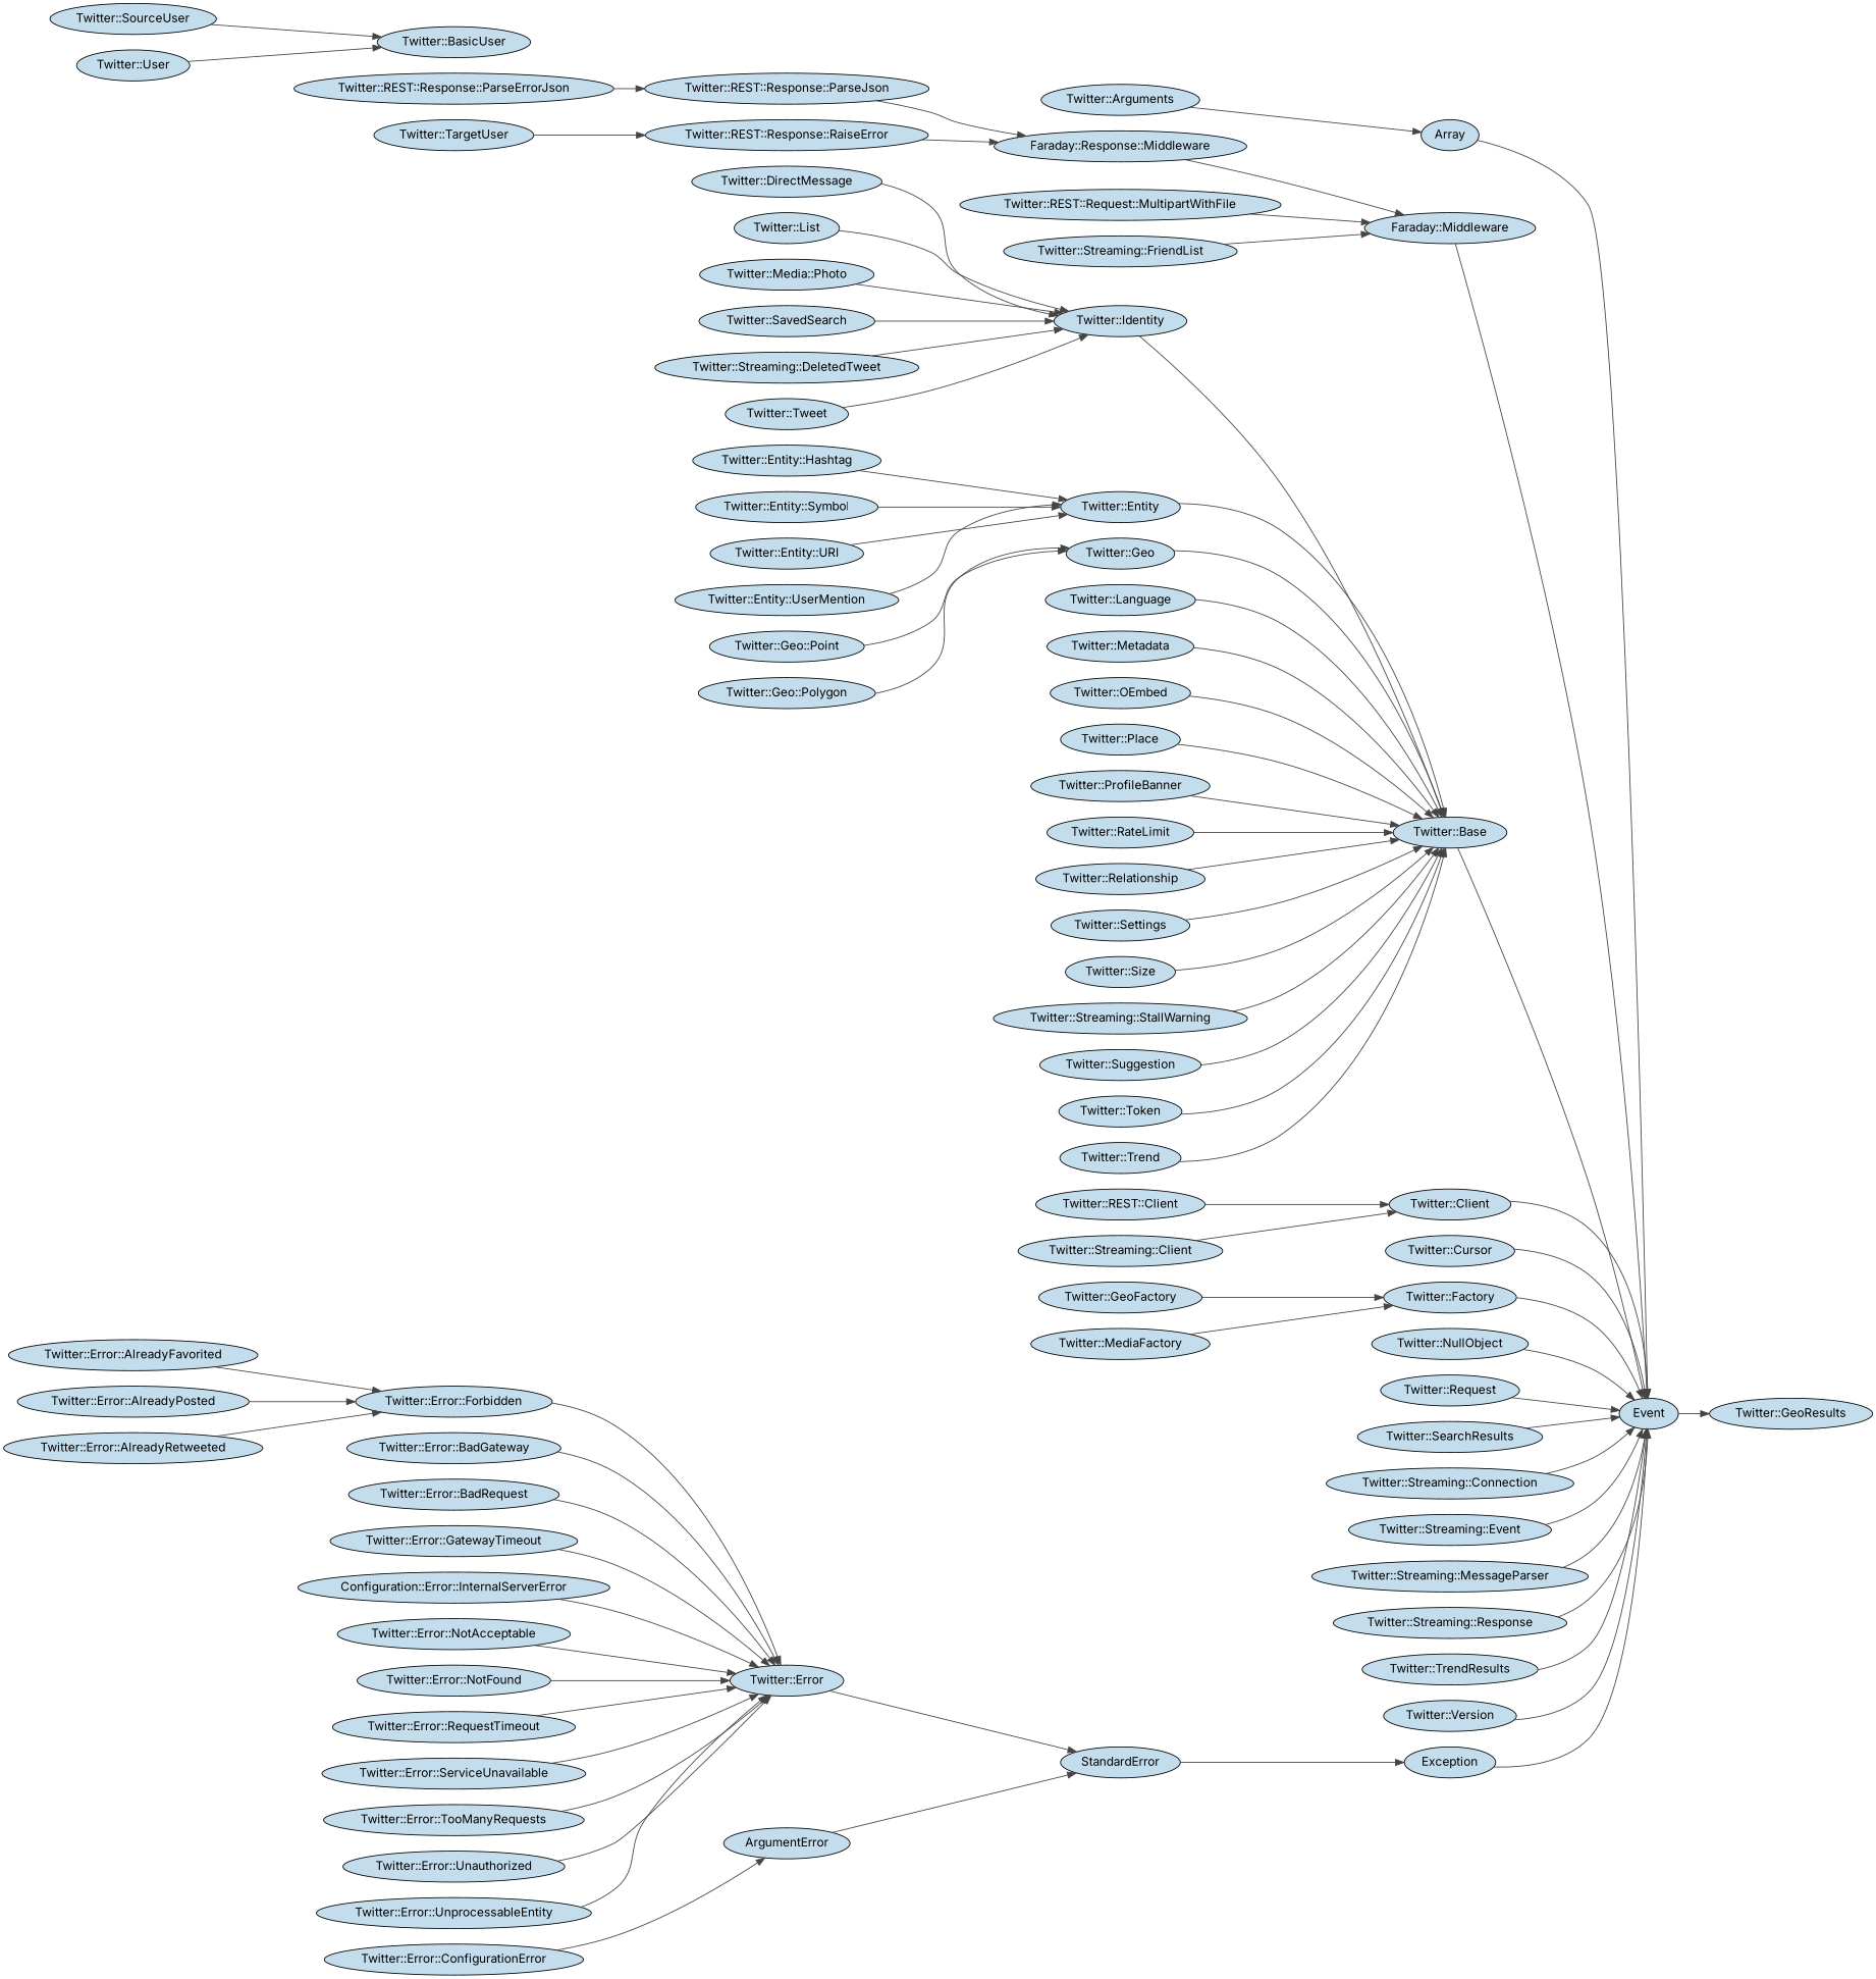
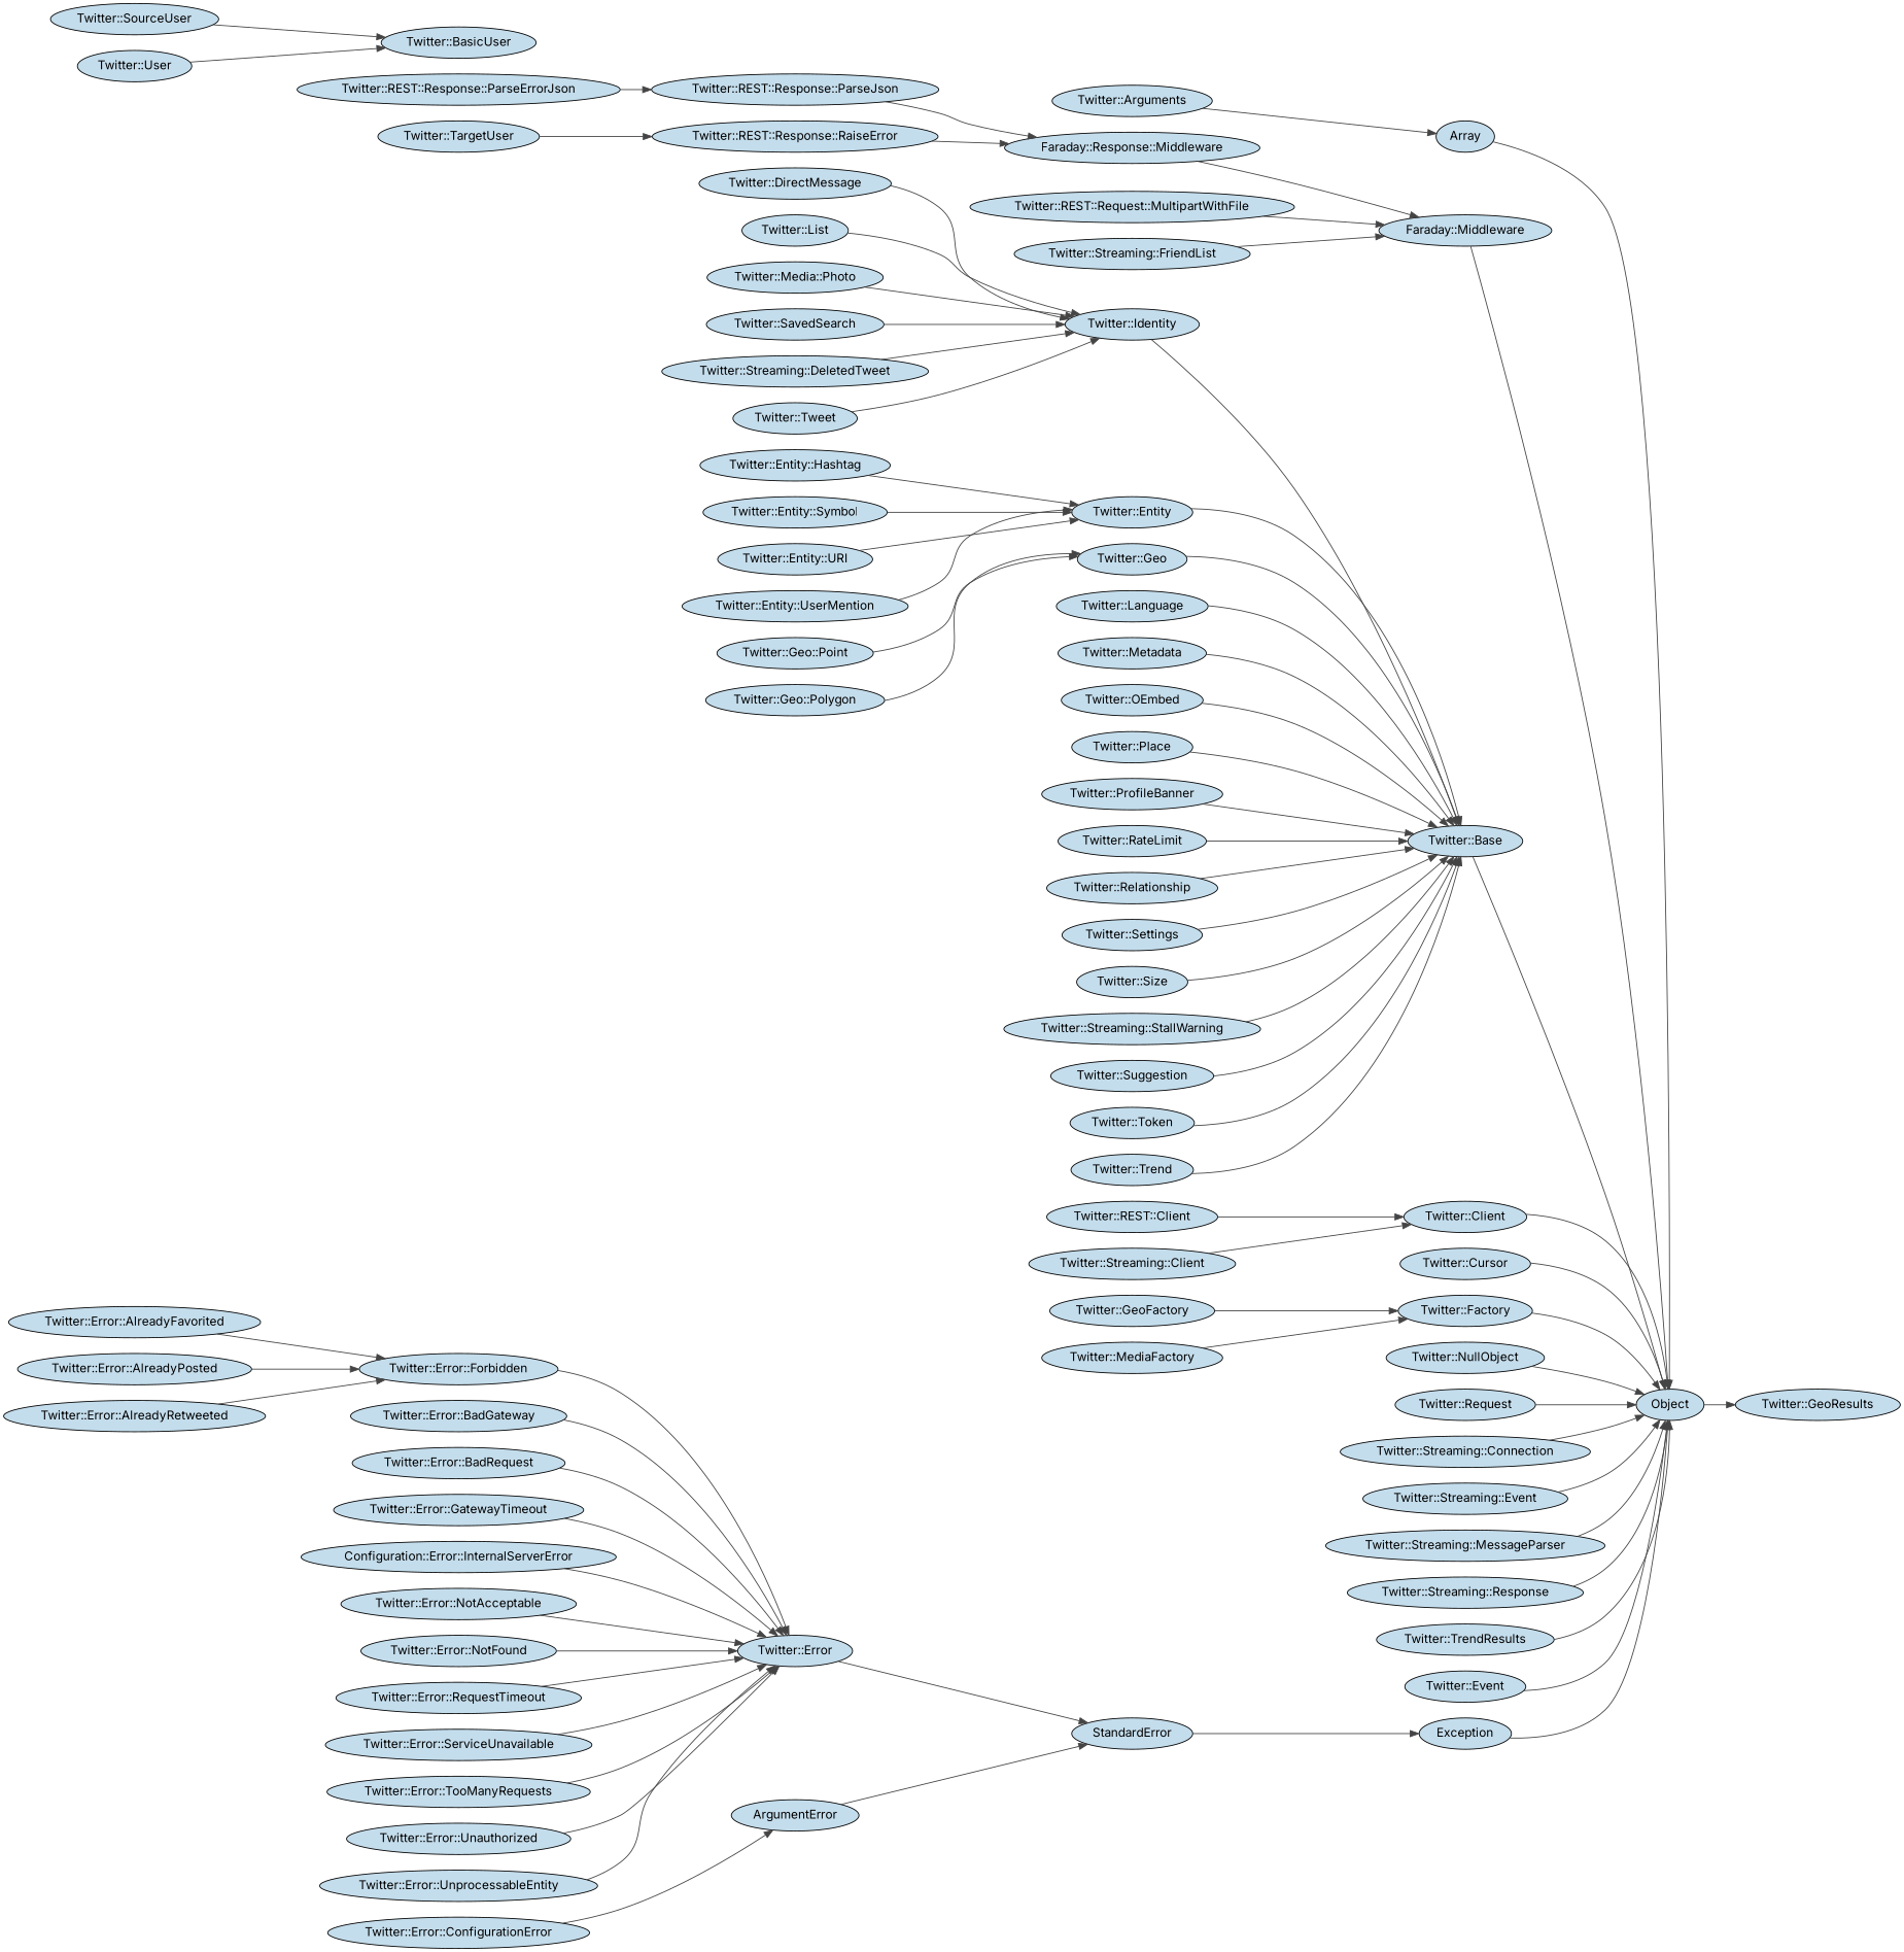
  digraph {
    fontname=Inter
    rankdir=LR
    node [fillcolor="#c4ddec" fontname=Inter style=filled]
    edge [color="#444444" fontname=Inter]
    n1 [label=ArgumentError]
    n2 [label=StandardError]
    n3 [label=Exception]
    n4 [label=Array]
-   Object [label=Event]
+   Object
    n6 [label="Twitter::GeoResults"]
    n7 [label="Faraday::Middleware"]
    n8 [label="Faraday::Response::Middleware"]
    n9 [label="Twitter::Arguments"]
    n10 [label="Twitter::Base"]
    n11 [label="Twitter::BasicUser"]
    n12 [label="Twitter::Identity"]
    n13 [label="Twitter::Client"]
    n14 [label="Twitter::Cursor"]
    n15 [label="Twitter::DirectMessage"]
    n16 [label="Twitter::Entity"]
    n17 [label="Twitter::Entity::Hashtag"]
    n18 [label="Twitter::Entity::Symbol"]
    n19 [label="Twitter::Entity::URI"]
    n20 [label="Twitter::Entity::UserMention"]
    n21 [label="Twitter::Error"]
    n22 [label="Twitter::Error::AlreadyFavorited"]
    n23 [label="Twitter::Error::Forbidden"]
    n24 [label="Twitter::Error::AlreadyPosted"]
    n25 [label="Twitter::Error::AlreadyRetweeted"]
    n26 [label="Twitter::Error::BadGateway"]
    n27 [label="Twitter::Error::BadRequest"]
    n28 [label="Twitter::Error::ConfigurationError"]
    n29 [label="Twitter::Error::GatewayTimeout"]
    n30 [label="Configuration::Error::InternalServerError"]
    n31 [label="Twitter::Error::NotAcceptable"]
    n32 [label="Twitter::Error::NotFound"]
    n33 [label="Twitter::Error::RequestTimeout"]
    n34 [label="Twitter::Error::ServiceUnavailable"]
    n35 [label="Twitter::Error::TooManyRequests"]
    n36 [label="Twitter::Error::Unauthorized"]
    n37 [label="Twitter::Error::UnprocessableEntity"]
    n38 [label="Twitter::Factory"]
    n39 [label="Twitter::Geo"]
    n40 [label="Twitter::GeoFactory"]
    n41 [label="Twitter::Geo::Point"]
    n42 [label="Twitter::Geo::Polygon"]
    n43 [label="Twitter::Language"]
    n44 [label="Twitter::List"]
    n45 [label="Twitter::MediaFactory"]
    n46 [label="Twitter::Media::Photo"]
    n47 [label="Twitter::Metadata"]
    n48 [label="Twitter::NullObject"]
    n49 [label="Twitter::OEmbed"]
    n50 [label="Twitter::Place"]
    n51 [label="Twitter::ProfileBanner"]
    n52 [label="Twitter::REST::Client"]
    n53 [label="Twitter::REST::Request::MultipartWithFile"]
    n54 [label="Twitter::REST::Response::ParseErrorJson"]
    n55 [label="Twitter::REST::Response::ParseJson"]
    n56 [label="Twitter::REST::Response::RaiseError"]
    n57 [label="Twitter::RateLimit"]
    n58 [label="Twitter::Relationship"]
    n59 [label="Twitter::Request"]
    n60 [label="Twitter::SavedSearch"]
-   n61 [label="Twitter::SearchResults"]
    n62 [label="Twitter::Settings"]
    n63 [label="Twitter::Size"]
    n64 [label="Twitter::SourceUser"]
    n65 [label="Twitter::Streaming::Client"]
    n66 [label="Twitter::Streaming::Connection"]
    n67 [label="Twitter::Streaming::DeletedTweet"]
    n68 [label="Twitter::Streaming::Event"]
    n69 [label="Twitter::Streaming::FriendList"]
    n70 [label="Twitter::Streaming::MessageParser"]
    n71 [label="Twitter::Streaming::Response"]
    n72 [label="Twitter::Streaming::StallWarning"]
    n73 [label="Twitter::Suggestion"]
    n74 [label="Twitter::TargetUser"]
    n75 [label="Twitter::Token"]
    n76 [label="Twitter::Trend"]
    n77 [label="Twitter::TrendResults"]
    n78 [label="Twitter::Tweet"]
    n79 [label="Twitter::User"]
-   n80 [label="Twitter::Version"]
+   n80 [label="Twitter::Event"]
    n1 -> n2
    n2 -> n3
    n3 -> Object
    n4 -> Object
    Object -> n6
    n7 -> Object
    n8 -> n7
    n9 -> n4
    n10 -> Object
    n12 -> n10
    n13 -> Object
    n14 -> Object
    n15 -> n12
    n16 -> n10
    n17 -> n16
    n18 -> n16
    n19 -> n16
    n20 -> n16
    n21 -> n2
    n22 -> n23
    n23 -> n21
    n24 -> n23
    n25 -> n23
    n26 -> n21
    n27 -> n21
    n28 -> n1
    n29 -> n21
    n30 -> n21
    n31 -> n21
    n32 -> n21
    n33 -> n21
    n34 -> n21
    n35 -> n21
    n36 -> n21
    n37 -> n21
    n38 -> Object
    n39 -> n10
    n40 -> n38
    n41 -> n39
    n42 -> n39
    n43 -> n10
    n44 -> n12
    n45 -> n38
    n46 -> n12
    n47 -> n10
    n48 -> Object
    n49 -> n10
    n50 -> n10
    n51 -> n10
    n52 -> n13
    n53 -> n7
    n54 -> n55
    n55 -> n8
    n56 -> n8
    n57 -> n10
    n58 -> n10
    n59 -> Object
    n60 -> n12
-   n61 -> Object
    n62 -> n10
    n63 -> n10
    n64 -> n11
    n65 -> n13
    n66 -> Object
    n67 -> n12
    n68 -> Object
    n69 -> n7
    n70 -> Object
    n71 -> Object
    n72 -> n10
    n73 -> n10
    n74 -> n56
    n75 -> n10
    n76 -> n10
    n77 -> Object
    n78 -> n12
    n79 -> n11
    n80 -> Object
  }
